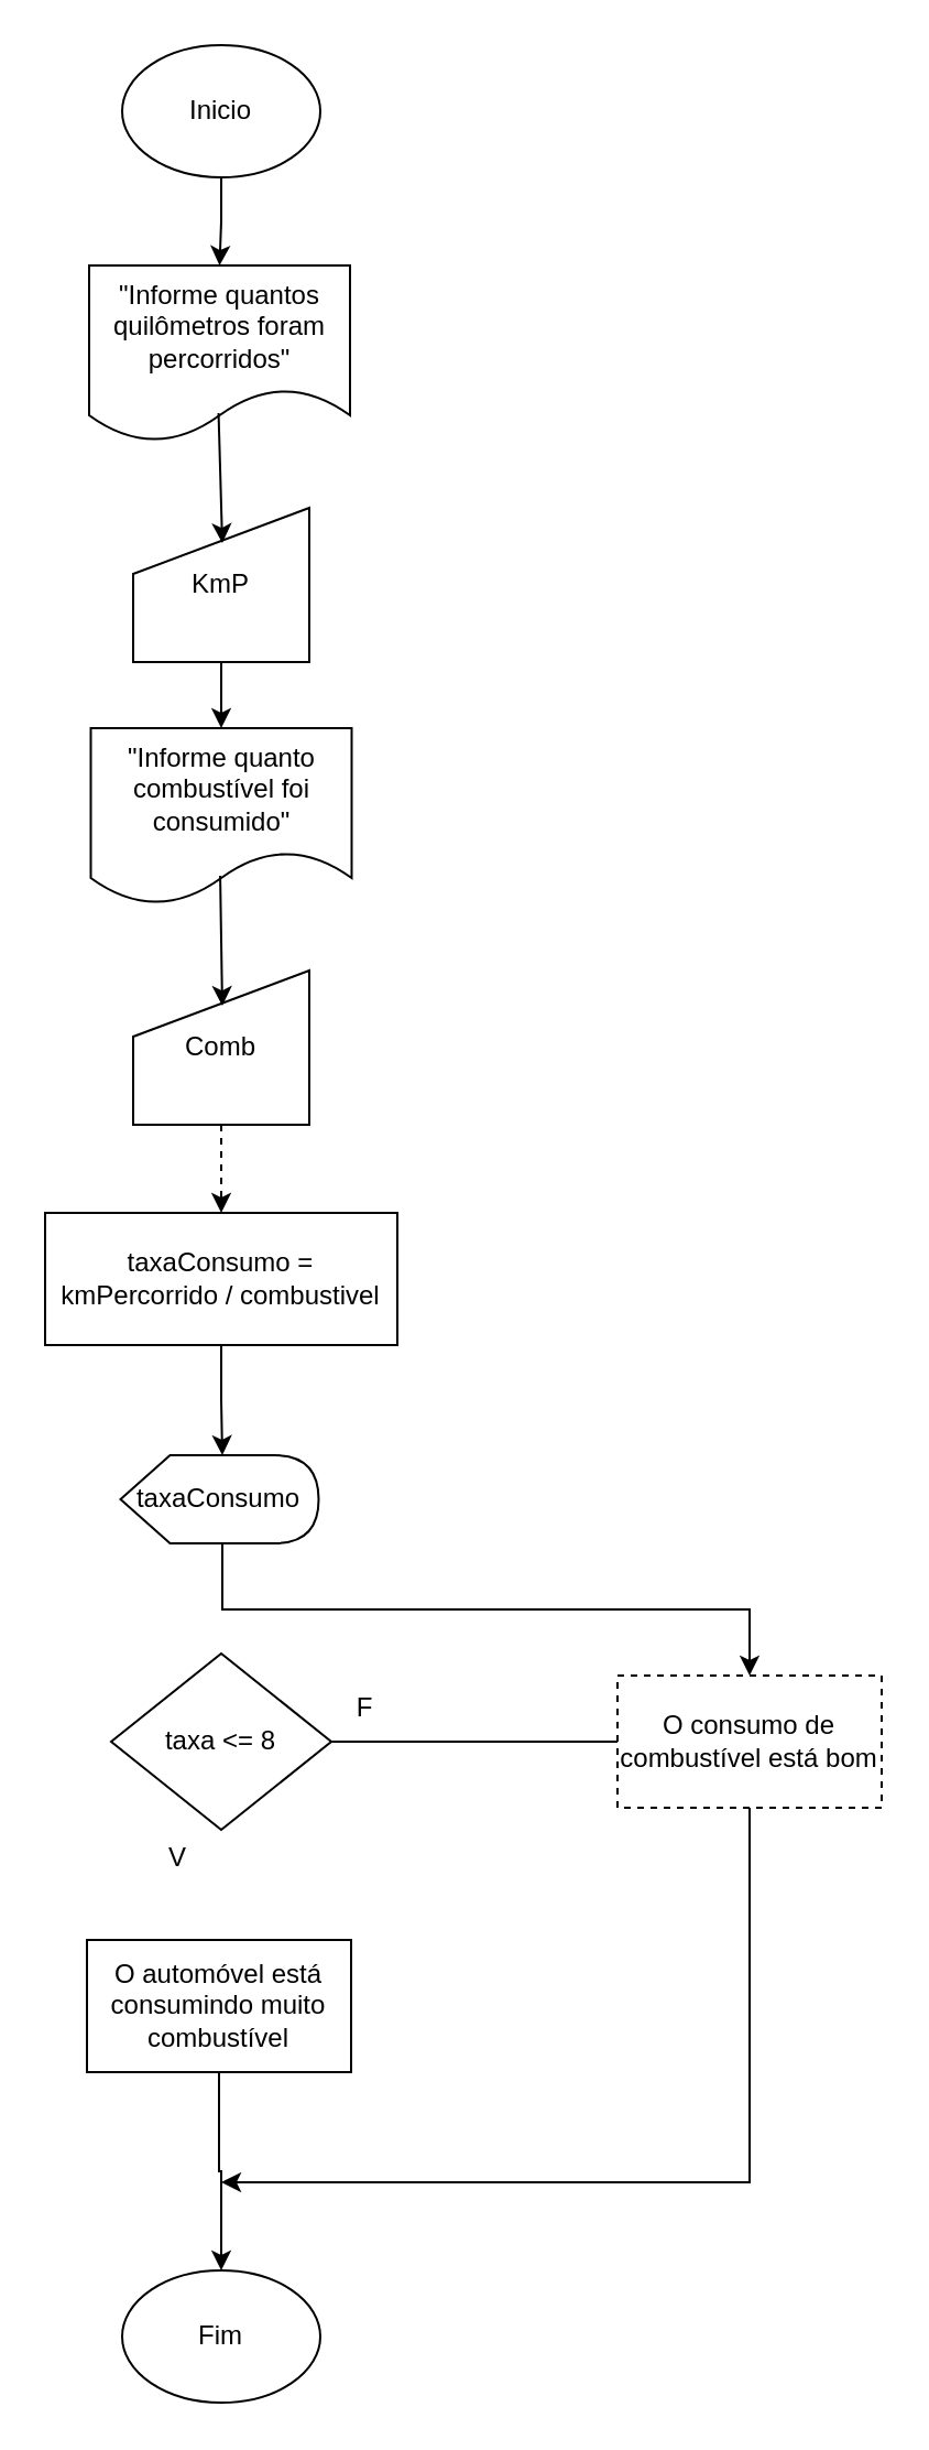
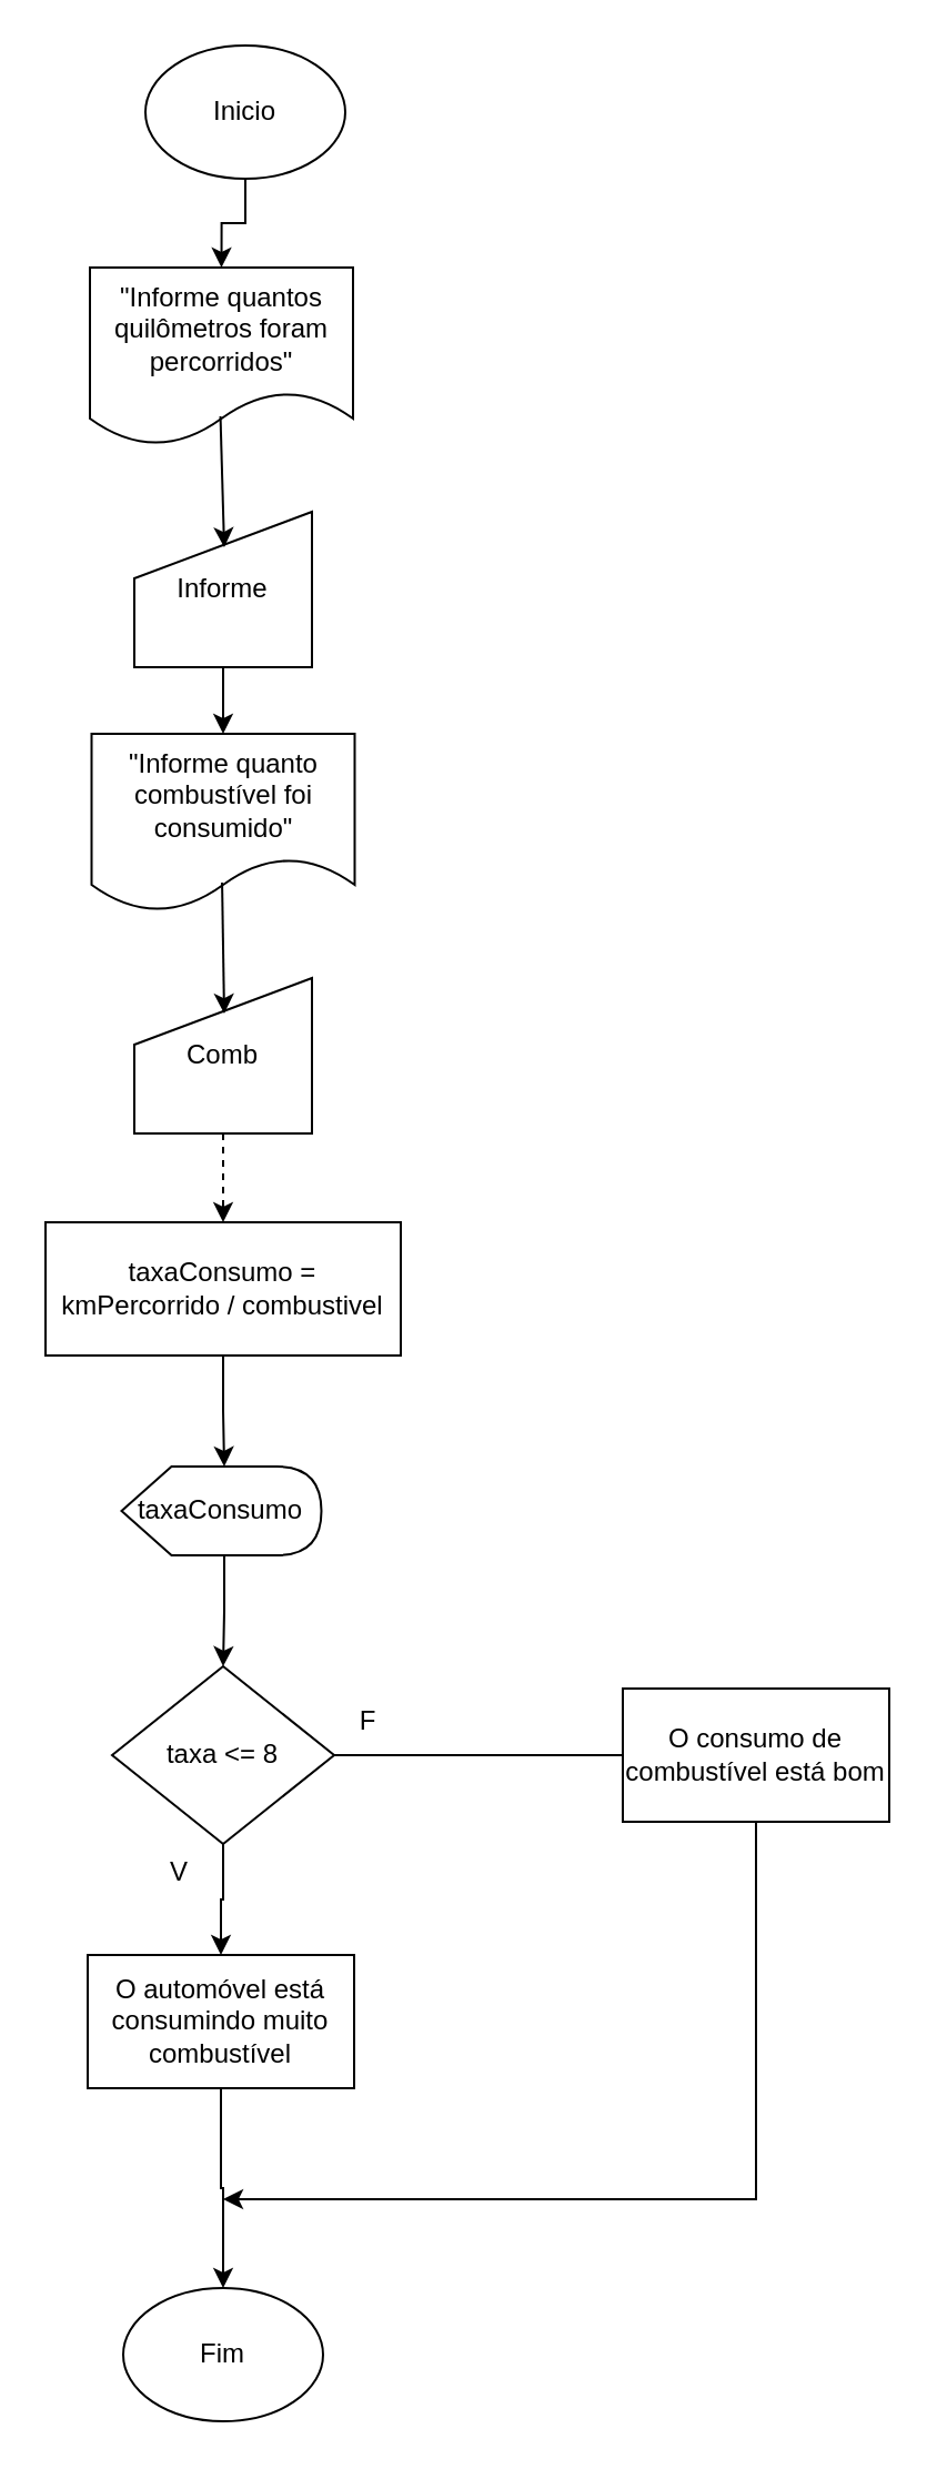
  <mxCell id="0" />
  <mxCell id="1" parent="0" />
  <mxCell id="2" style="edgeStyle=orthogonalEdgeStyle;rounded=0;orthogonalLoop=1;jettySize=auto;html=1;exitX=0.5;exitY=1;exitDx=0;exitDy=0;entryX=0.5;entryY=0;entryDx=0;entryDy=0;" edge="1" parent="1" source="3" target="7"><mxGeometry relative="1" as="geometry" /></mxCell>
- <mxCell id="3" value="Inicio" style="ellipse;whiteSpace=wrap;html=1;" vertex="1" parent="1"><mxGeometry x="55" y="20" width="90" height="60" as="geometry" /></mxCell>
+ <mxCell id="3" value="Inicio" style="ellipse;whiteSpace=wrap;html=1;" vertex="1" parent="1"><mxGeometry x="65" y="20" width="90" height="60" as="geometry" /></mxCell>
  <mxCell id="4" style="edgeStyle=orthogonalEdgeStyle;rounded=0;orthogonalLoop=1;jettySize=auto;html=1;exitX=0.5;exitY=1;exitDx=0;exitDy=0;entryX=0.5;entryY=0;entryDx=0;entryDy=0;" edge="1" parent="1" source="5" target="14"><mxGeometry relative="1" as="geometry" /></mxCell>
- <mxCell id="5" value="&lt;p style=&quot;line-height: 120%;&quot;&gt;KmP&lt;/p&gt;" style="shape=manualInput;whiteSpace=wrap;html=1;" vertex="1" parent="1"><mxGeometry x="60" y="230" width="80" height="70" as="geometry" /></mxCell>
+ <mxCell id="5" value="&lt;p style=&quot;line-height: 120%;&quot;&gt;Informe&lt;/p&gt;" style="shape=manualInput;whiteSpace=wrap;html=1;" vertex="1" parent="1"><mxGeometry x="60" y="230" width="80" height="70" as="geometry" /></mxCell>
  <mxCell id="6" value="taxaConsumo = kmPercorrido / combustivel" style="rounded=0;whiteSpace=wrap;html=1;" vertex="1" parent="1"><mxGeometry y="550" width="160" height="60" as="geometry" x="20" /></mxCell>
  <mxCell id="7" value="&quot;Informe quantos quilômetros foram percorridos&quot;" style="shape=document;whiteSpace=wrap;html=1;boundedLbl=1;" vertex="1" parent="1"><mxGeometry x="40" y="120" width="118.5" height="80" as="geometry" /></mxCell>
  <mxCell id="8" value="" style="endArrow=classic;html=1;rounded=0;exitX=0.496;exitY=0.838;exitDx=0;exitDy=0;exitPerimeter=0;entryX=0.506;entryY=0.229;entryDx=0;entryDy=0;entryPerimeter=0;" edge="1" parent="1" source="7" target="5"><mxGeometry width="50" height="50" relative="1" as="geometry"><mxPoint x="138.5" y="250" as="sourcePoint" /><mxPoint x="98.5" y="260" as="targetPoint" /><Array as="points" /></mxGeometry></mxCell>
- <mxCell id="9" style="edgeStyle=orthogonalEdgeStyle;rounded=0;orthogonalLoop=1;jettySize=auto;html=1;exitX=0;exitY=0;exitDx=46.25;exitDy=40;exitPerimeter=0;" edge="1" parent="1" source="10" target="23"><mxGeometry relative="1" as="geometry" /></mxCell>
+ <mxCell id="9" style="edgeStyle=orthogonalEdgeStyle;rounded=0;orthogonalLoop=1;jettySize=auto;html=1;exitX=0;exitY=0;exitDx=46.25;exitDy=40;exitPerimeter=0;entryX=0.5;entryY=0;entryDx=0;entryDy=0;" edge="1" parent="1" source="10" target="18"><mxGeometry relative="1" as="geometry" /></mxCell>
  <mxCell id="10" value="taxaConsumo" style="shape=display;whiteSpace=wrap;html=1;" vertex="1" parent="1"><mxGeometry x="54.25" y="660" width="90" height="40" as="geometry" /></mxCell>
  <mxCell id="11" value="Fim" style="ellipse;whiteSpace=wrap;html=1;" vertex="1" parent="1"><mxGeometry x="55" y="1030" width="90" height="60" as="geometry" /></mxCell>
  <mxCell id="12" style="edgeStyle=orthogonalEdgeStyle;rounded=0;orthogonalLoop=1;jettySize=auto;html=1;exitX=0.5;exitY=1;exitDx=0;exitDy=0;entryX=0.5;entryY=0;entryDx=0;entryDy=0;dashed=1;" edge="1" parent="1" source="13" target="6"><mxGeometry relative="1" as="geometry" /></mxCell>
  <mxCell id="13" value="&lt;p style=&quot;line-height: 120%;&quot;&gt;Comb&lt;/p&gt;" style="shape=manualInput;whiteSpace=wrap;html=1;" vertex="1" parent="1"><mxGeometry x="60" y="440" width="80" height="70" as="geometry" /></mxCell>
  <mxCell id="14" value="&quot;Informe quanto combustível foi consumido&quot;" style="shape=document;whiteSpace=wrap;html=1;boundedLbl=1;" vertex="1" parent="1"><mxGeometry x="40.75" y="330" width="118.5" height="80" as="geometry" /></mxCell>
  <mxCell id="15" value="" style="endArrow=classic;html=1;rounded=0;exitX=0.496;exitY=0.838;exitDx=0;exitDy=0;exitPerimeter=0;entryX=0.506;entryY=0.229;entryDx=0;entryDy=0;entryPerimeter=0;" edge="1" parent="1" source="14" target="13"><mxGeometry width="50" height="50" relative="1" as="geometry"><mxPoint x="139.25" y="460" as="sourcePoint" /><mxPoint x="99.25" y="470" as="targetPoint" /><Array as="points" /></mxGeometry></mxCell>
+ <mxCell id="16" style="edgeStyle=orthogonalEdgeStyle;rounded=0;orthogonalLoop=1;jettySize=auto;html=1;exitX=0.5;exitY=1;exitDx=0;exitDy=0;entryX=0.5;entryY=0;entryDx=0;entryDy=0;" edge="1" parent="1" source="18" target="21"><mxGeometry relative="1" as="geometry" /></mxCell>
  <mxCell id="17" style="edgeStyle=orthogonalEdgeStyle;rounded=0;orthogonalLoop=1;jettySize=auto;html=1;exitX=1;exitY=0.5;exitDx=0;exitDy=0;entryX=0;entryY=0.5;entryDx=0;entryDy=0;endArrow=none;" edge="1" parent="1" source="18" target="23"><mxGeometry relative="1" as="geometry" /></mxCell>
  <mxCell id="18" value="taxa &amp;lt;= 8" style="rhombus;whiteSpace=wrap;html=1;" vertex="1" parent="1"><mxGeometry x="50" y="750" width="100" height="80" as="geometry" /></mxCell>
  <mxCell id="19" style="edgeStyle=orthogonalEdgeStyle;rounded=0;orthogonalLoop=1;jettySize=auto;html=1;exitX=0.5;exitY=1;exitDx=0;exitDy=0;entryX=0;entryY=0;entryDx=46.25;entryDy=0;entryPerimeter=0;" edge="1" parent="1" source="6" target="10"><mxGeometry relative="1" as="geometry" /></mxCell>
  <mxCell id="20" style="edgeStyle=orthogonalEdgeStyle;rounded=0;orthogonalLoop=1;jettySize=auto;html=1;exitX=0.5;exitY=1;exitDx=0;exitDy=0;entryX=0.5;entryY=0;entryDx=0;entryDy=0;" edge="1" parent="1" source="21" target="11"><mxGeometry relative="1" as="geometry" /></mxCell>
  <mxCell id="21" value="O automóvel está consumindo muito combustível" style="rounded=0;whiteSpace=wrap;html=1;" vertex="1" parent="1"><mxGeometry x="39" y="880" width="120" height="60" as="geometry" /></mxCell>
  <mxCell id="22" style="edgeStyle=orthogonalEdgeStyle;rounded=0;orthogonalLoop=1;jettySize=auto;html=1;exitX=0.5;exitY=1;exitDx=0;exitDy=0;" edge="1" parent="1" source="23"><mxGeometry relative="1" as="geometry"><mxPoint x="100" y="990" as="targetPoint" /><Array as="points"><mxPoint x="340" y="990" /><mxPoint x="145" y="990" /></Array></mxGeometry></mxCell>
- <mxCell id="23" value="O consumo de combustível está bom" style="rounded=0;whiteSpace=wrap;html=1;dashed=1;" vertex="1" parent="1"><mxGeometry x="280" y="760" width="120" height="60" as="geometry" /></mxCell>
+ <mxCell id="23" value="O consumo de combustível está bom" style="rounded=0;whiteSpace=wrap;html=1;" vertex="1" parent="1"><mxGeometry x="280" y="760" width="120" height="60" as="geometry" /></mxCell>
  <mxCell id="24" value="F" style="text;html=1;align=center;verticalAlign=middle;resizable=0;points=[];autosize=1;strokeColor=none;fillColor=none;" vertex="1" parent="1"><mxGeometry x="150" y="760" width="30" height="30" as="geometry" /></mxCell>
  <mxCell id="25" value="V" style="text;html=1;align=center;verticalAlign=middle;resizable=0;points=[];autosize=1;strokeColor=none;fillColor=none;" vertex="1" parent="1"><mxGeometry x="65" y="828" width="30" height="30" as="geometry" /></mxCell>
